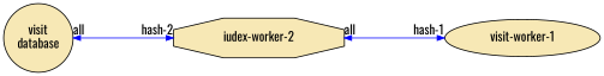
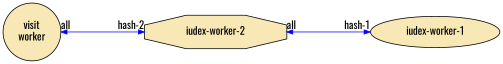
  digraph {
    fontname=Oswald
    rankdir=RL
    node [fillcolor="#f7e8b5" fontname=Oswald margin="0.30,0.1" style=filled]
    edge [arrowsize=0.8 color=blue dir=both fontname=Oswald headlabel=all labeldistance=2.6 minlen=3]
-   n1 [label=<visit<br/>database> margin="0.05,0.05" shape=circle]
-   "iudex-worker-1" [shape=ellipse label="visit-worker-1"]
+   n1 [label=<visit<br/>worker> margin="0.05,0.05" shape=circle]
+   "iudex-worker-1" [shape=ellipse]
    "iudex-worker-2" [shape=octagon]
    "iudex-worker-1" -> "iudex-worker-2" [taillabel="hash-1"]
    "iudex-worker-2" -> n1 [taillabel="hash-2"]
  }
